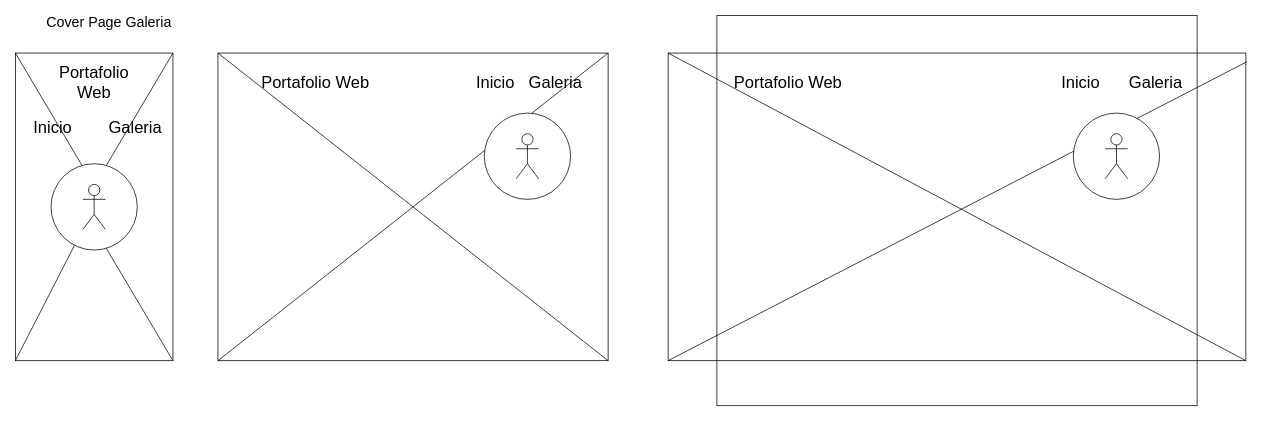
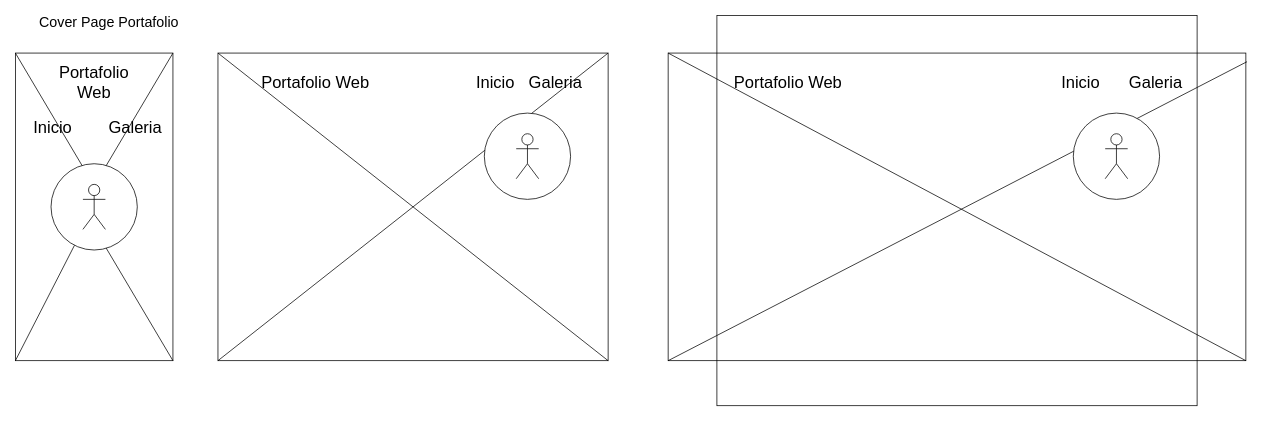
  <mxCell id="0" />
  <mxCell id="1" parent="0" />
- <mxCell id="2" value="Cover Page Galeria" style="text;html=1;strokeColor=none;fillColor=none;align=center;verticalAlign=middle;whiteSpace=wrap;rounded=0;fontSize=19;" vertex="1" parent="1"><mxGeometry x="30" y="20" width="230" height="20" as="geometry" /></mxCell>
+ <mxCell id="2" value="Cover Page Portafolio" style="text;html=1;strokeColor=none;fillColor=none;align=center;verticalAlign=middle;whiteSpace=wrap;rounded=0;fontSize=19;" vertex="1" parent="1"><mxGeometry x="30" y="20" width="230" height="20" as="geometry" /></mxCell>
  <mxCell id="3" value="" style="rounded=0;whiteSpace=wrap;html=1;fontSize=19;" vertex="1" parent="1"><mxGeometry x="20" y="70" width="210" height="410" as="geometry" /></mxCell>
  <mxCell id="4" value="" style="endArrow=none;html=1;fontSize=19;exitX=0;exitY=1;exitDx=0;exitDy=0;entryX=1;entryY=0;entryDx=0;entryDy=0;" edge="1" parent="1" source="7" target="3"><mxGeometry width="50" height="50" relative="1" as="geometry"><mxPoint x="620" y="420" as="sourcePoint" /><mxPoint x="670" y="370" as="targetPoint" /></mxGeometry></mxCell>
  <mxCell id="5" value="" style="endArrow=none;html=1;fontSize=19;exitX=1;exitY=1;exitDx=0;exitDy=0;entryX=0;entryY=0;entryDx=0;entryDy=0;" edge="1" parent="1" source="7" target="3"><mxGeometry width="50" height="50" relative="1" as="geometry"><mxPoint x="620" y="420" as="sourcePoint" /><mxPoint x="670" y="370" as="targetPoint" /></mxGeometry></mxCell>
  <mxCell id="6" value="" style="endArrow=none;html=1;fontSize=19;exitX=1;exitY=1;exitDx=0;exitDy=0;entryX=0;entryY=0;entryDx=0;entryDy=0;" edge="1" parent="1" source="3" target="7"><mxGeometry width="50" height="50" relative="1" as="geometry"><mxPoint x="230" y="480" as="sourcePoint" /><mxPoint x="20" y="70" as="targetPoint" /></mxGeometry></mxCell>
  <mxCell id="7" value="" style="ellipse;whiteSpace=wrap;html=1;aspect=fixed;fontSize=19;" vertex="1" parent="1"><mxGeometry x="67.5" y="217.5" width="115" height="115" as="geometry" /></mxCell>
  <mxCell id="8" value="" style="endArrow=none;html=1;fontSize=19;exitX=0;exitY=1;exitDx=0;exitDy=0;" edge="1" parent="1" source="3" target="7"><mxGeometry width="50" height="50" relative="1" as="geometry"><mxPoint x="20" y="480" as="sourcePoint" /><mxPoint x="230" y="70" as="targetPoint" /></mxGeometry></mxCell>
  <mxCell id="9" value="" style="shape=umlActor;verticalLabelPosition=bottom;verticalAlign=top;html=1;outlineConnect=0;fontSize=19;" vertex="1" parent="1"><mxGeometry x="110" y="245" width="30" height="60" as="geometry" /></mxCell>
  <mxCell id="10" value="Portafolio Web" style="text;html=1;strokeColor=none;fillColor=none;align=center;verticalAlign=middle;whiteSpace=wrap;rounded=0;fontSize=22;" vertex="1" parent="1"><mxGeometry x="105" y="100" width="40" height="20" as="geometry" /></mxCell>
  <mxCell id="11" value="Inicio" style="text;html=1;strokeColor=none;fillColor=none;align=center;verticalAlign=middle;whiteSpace=wrap;rounded=0;fontSize=22;" vertex="1" parent="1"><mxGeometry x="50" y="160" width="40" height="20" as="geometry" /></mxCell>
  <mxCell id="12" value="Galeria" style="text;html=1;strokeColor=none;fillColor=none;align=center;verticalAlign=middle;whiteSpace=wrap;rounded=0;fontSize=22;" vertex="1" parent="1"><mxGeometry x="160" y="160" width="40" height="20" as="geometry" /></mxCell>
  <mxCell id="13" value="&lt;br&gt;&lt;br&gt;" style="rounded=0;whiteSpace=wrap;html=1;fontSize=22;" vertex="1" parent="1"><mxGeometry x="290" y="70" width="520" height="410" as="geometry" /></mxCell>
  <mxCell id="14" value="" style="rounded=0;whiteSpace=wrap;html=1;fontSize=22;" vertex="1" parent="1"><mxGeometry x="890" y="70" width="770" height="410" as="geometry" /></mxCell>
  <mxCell id="15" value="Portafolio Web" style="text;html=1;strokeColor=none;fillColor=none;align=center;verticalAlign=middle;whiteSpace=wrap;rounded=0;fontSize=22;" vertex="1" parent="1"><mxGeometry x="330" y="100" width="180" height="20" as="geometry" /></mxCell>
  <mxCell id="16" value="Inicio" style="text;html=1;strokeColor=none;fillColor=none;align=center;verticalAlign=middle;whiteSpace=wrap;rounded=0;fontSize=22;" vertex="1" parent="1"><mxGeometry x="640" y="100" width="40" height="20" as="geometry" /></mxCell>
  <mxCell id="17" value="Galeria" style="text;html=1;strokeColor=none;fillColor=none;align=center;verticalAlign=middle;whiteSpace=wrap;rounded=0;fontSize=22;" vertex="1" parent="1"><mxGeometry x="720" y="100" width="40" height="20" as="geometry" /></mxCell>
  <mxCell id="18" value="" style="endArrow=none;html=1;fontSize=22;exitX=0;exitY=1;exitDx=0;exitDy=0;entryX=1;entryY=0;entryDx=0;entryDy=0;" edge="1" parent="1" source="13" target="13"><mxGeometry width="50" height="50" relative="1" as="geometry"><mxPoint x="320" y="460" as="sourcePoint" /><mxPoint x="370" y="410" as="targetPoint" /></mxGeometry></mxCell>
  <mxCell id="19" value="" style="endArrow=none;html=1;fontSize=22;entryX=0;entryY=0;entryDx=0;entryDy=0;exitX=1;exitY=1;exitDx=0;exitDy=0;" edge="1" parent="1" source="13" target="13"><mxGeometry width="50" height="50" relative="1" as="geometry"><mxPoint x="380" y="270" as="sourcePoint" /><mxPoint x="430" y="220" as="targetPoint" /></mxGeometry></mxCell>
  <mxCell id="20" value="" style="ellipse;whiteSpace=wrap;html=1;aspect=fixed;fontSize=19;" vertex="1" parent="1"><mxGeometry x="645" y="150" width="115" height="115" as="geometry" /></mxCell>
  <mxCell id="21" value="" style="shape=umlActor;verticalLabelPosition=bottom;verticalAlign=top;html=1;outlineConnect=0;fontSize=19;" vertex="1" parent="1"><mxGeometry x="687.5" y="177.5" width="30" height="60" as="geometry" /></mxCell>
  <mxCell id="22" value="Portafolio Web" style="text;html=1;strokeColor=none;fillColor=none;align=center;verticalAlign=middle;whiteSpace=wrap;rounded=0;fontSize=22;" vertex="1" parent="1"><mxGeometry x="960" y="100" width="180" height="20" as="geometry" /></mxCell>
  <mxCell id="23" value="Inicio" style="text;html=1;strokeColor=none;fillColor=none;align=center;verticalAlign=middle;whiteSpace=wrap;rounded=0;fontSize=22;" vertex="1" parent="1"><mxGeometry x="1420" y="100" width="40" height="20" as="geometry" /></mxCell>
  <mxCell id="24" value="Galeria" style="text;html=1;strokeColor=none;fillColor=none;align=center;verticalAlign=middle;whiteSpace=wrap;rounded=0;fontSize=22;" vertex="1" parent="1"><mxGeometry x="1520" y="100" width="40" height="20" as="geometry" /></mxCell>
  <mxCell id="25" value="" style="endArrow=none;html=1;fontSize=22;exitX=0;exitY=1;exitDx=0;exitDy=0;entryX=1.002;entryY=0.028;entryDx=0;entryDy=0;entryPerimeter=0;" edge="1" parent="1" source="14" target="14"><mxGeometry width="50" height="50" relative="1" as="geometry"><mxPoint x="1050" y="350" as="sourcePoint" /><mxPoint x="1100" y="300" as="targetPoint" /></mxGeometry></mxCell>
  <mxCell id="26" value="" style="endArrow=none;html=1;fontSize=22;entryX=0;entryY=0;entryDx=0;entryDy=0;exitX=1;exitY=1;exitDx=0;exitDy=0;" edge="1" parent="1" source="14" target="14"><mxGeometry width="50" height="50" relative="1" as="geometry"><mxPoint x="990" y="260" as="sourcePoint" /><mxPoint x="1040" y="210" as="targetPoint" /></mxGeometry></mxCell>
  <mxCell id="27" value="" style="ellipse;whiteSpace=wrap;html=1;aspect=fixed;fontSize=19;" vertex="1" parent="1"><mxGeometry x="1430" y="150" width="115" height="115" as="geometry" /></mxCell>
  <mxCell id="28" value="" style="shape=umlActor;verticalLabelPosition=bottom;verticalAlign=top;html=1;outlineConnect=0;fontSize=19;" vertex="1" parent="1"><mxGeometry x="1472.5" y="177.5" width="30" height="60" as="geometry" /></mxCell>
  <mxCell id="29" value="" style="rounded=0;whiteSpace=wrap;html=1;fontSize=22;fillColor=none;" vertex="1" parent="1"><mxGeometry x="955" y="20" width="640" height="520" as="geometry" /></mxCell>
